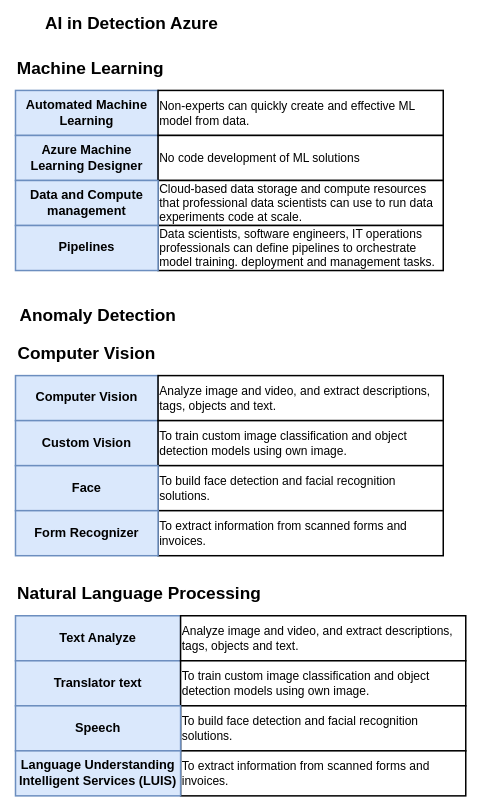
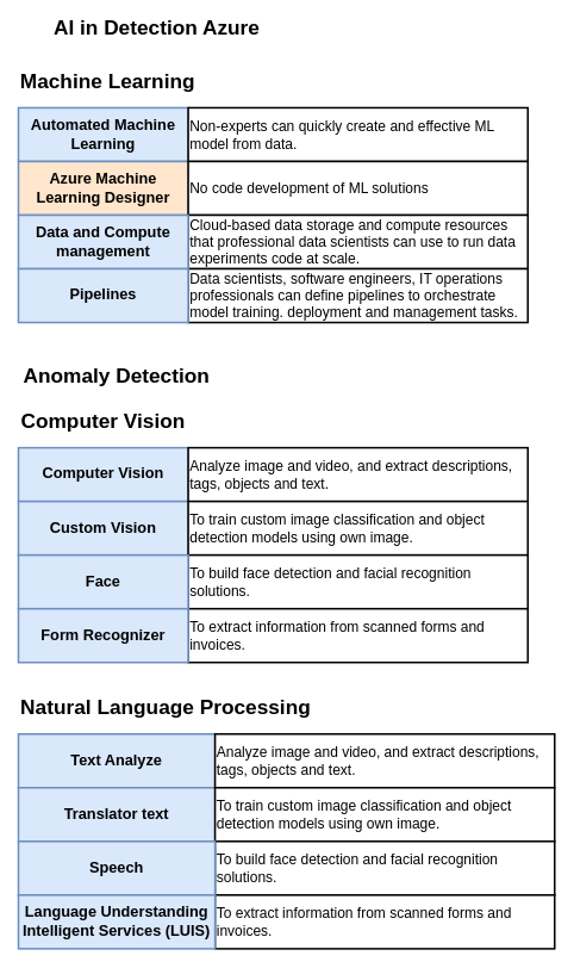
  <mxCell id="0" />
  <mxCell id="1" parent="0" />
  <mxCell id="2" value="Automated Machine Learning" style="rounded=0;whiteSpace=wrap;html=1;strokeWidth=2;fontSize=17;fontStyle=1;fillColor=#dae8fc;strokeColor=#6c8ebf;" vertex="1" parent="1"><mxGeometry x="20" y="120" width="190" height="60" as="geometry" /></mxCell>
- <mxCell id="3" value="Azure Machine Learning Designer" style="rounded=0;whiteSpace=wrap;html=1;strokeWidth=2;fontSize=17;fontStyle=1;fillColor=#dae8fc;strokeColor=#6c8ebf;" vertex="1" parent="1"><mxGeometry x="20" y="180" width="190" height="60" as="geometry" /></mxCell>
+ <mxCell id="3" value="Azure Machine Learning Designer" style="rounded=0;whiteSpace=wrap;html=1;strokeWidth=2;fontSize=17;fontStyle=1;fillColor=#ffe6cc;strokeColor=#6c8ebf;" vertex="1" parent="1"><mxGeometry x="20" y="180" width="190" height="60" as="geometry" /></mxCell>
  <mxCell id="4" value="Non-experts can quickly create and effective ML model from data." style="rounded=0;whiteSpace=wrap;html=1;strokeWidth=2;fontSize=16;align=left;" vertex="1" parent="1"><mxGeometry x="210" y="120" width="380" height="60" as="geometry" /></mxCell>
  <mxCell id="5" value="No code development of ML solutions" style="rounded=0;whiteSpace=wrap;html=1;strokeWidth=2;fontSize=16;align=left;" vertex="1" parent="1"><mxGeometry x="210" y="180" width="380" height="60" as="geometry" /></mxCell>
  <mxCell id="6" value="Cloud-based data storage and compute resources that professional data scientists can use to run data experiments code at scale." style="rounded=0;whiteSpace=wrap;html=1;strokeWidth=2;fontSize=16;align=left;" vertex="1" parent="1"><mxGeometry x="210" y="240" width="380" height="60" as="geometry" /></mxCell>
  <mxCell id="7" value="Data scientists, software engineers, IT operations professionals can define pipelines to orchestrate model training. deployment and management tasks." style="rounded=0;whiteSpace=wrap;html=1;strokeWidth=2;fontSize=16;align=left;" vertex="1" parent="1"><mxGeometry x="210" y="300" width="380" height="60" as="geometry" /></mxCell>
  <mxCell id="8" value="Data and Compute management" style="rounded=0;whiteSpace=wrap;html=1;strokeWidth=2;fontSize=17;fontStyle=1;fillColor=#dae8fc;strokeColor=#6c8ebf;" vertex="1" parent="1"><mxGeometry x="20" y="240" width="190" height="60" as="geometry" /></mxCell>
  <mxCell id="9" value="Pipelines" style="rounded=0;whiteSpace=wrap;html=1;strokeWidth=2;fontSize=17;fontStyle=1;fillColor=#dae8fc;strokeColor=#6c8ebf;" vertex="1" parent="1"><mxGeometry x="20" y="300" width="190" height="60" as="geometry" /></mxCell>
  <mxCell id="10" value="Machine Learning" style="text;html=1;strokeColor=none;fillColor=none;align=center;verticalAlign=middle;whiteSpace=wrap;rounded=0;fontSize=23;fontStyle=1" vertex="1" parent="1"><mxGeometry x="20" y="80" width="200" height="20" as="geometry" /></mxCell>
  <mxCell id="11" value="AI in Detection Azure" style="text;html=1;strokeColor=none;fillColor=none;align=center;verticalAlign=middle;whiteSpace=wrap;rounded=0;fontSize=23;fontStyle=1" vertex="1" parent="1"><mxGeometry x="50" y="20" width="250" height="20" as="geometry" /></mxCell>
  <mxCell id="12" value="Anomaly Detection" style="text;html=1;strokeColor=none;fillColor=none;align=center;verticalAlign=middle;whiteSpace=wrap;rounded=0;fontSize=23;fontStyle=1" vertex="1" parent="1"><mxGeometry x="20" y="410" width="220" height="20" as="geometry" /></mxCell>
  <mxCell id="13" value="Computer Vision" style="text;html=1;strokeColor=none;fillColor=none;align=center;verticalAlign=middle;whiteSpace=wrap;rounded=0;fontSize=23;fontStyle=1" vertex="1" parent="1"><mxGeometry x="20" y="460" width="190" height="20" as="geometry" /></mxCell>
  <mxCell id="14" value="Computer Vision" style="rounded=0;whiteSpace=wrap;html=1;strokeWidth=2;fontSize=17;fontStyle=1;fillColor=#dae8fc;strokeColor=#6c8ebf;" vertex="1" parent="1"><mxGeometry x="20" y="500" width="190" height="60" as="geometry" /></mxCell>
  <mxCell id="15" value="Custom Vision" style="rounded=0;whiteSpace=wrap;html=1;strokeWidth=2;fontSize=17;fontStyle=1;fillColor=#dae8fc;strokeColor=#6c8ebf;" vertex="1" parent="1"><mxGeometry x="20" y="560" width="190" height="60" as="geometry" /></mxCell>
  <mxCell id="16" value="Analyze image and video, and extract descriptions, tags, objects and text." style="rounded=0;whiteSpace=wrap;html=1;strokeWidth=2;fontSize=16;align=left;" vertex="1" parent="1"><mxGeometry x="210" y="500" width="380" height="60" as="geometry" /></mxCell>
  <mxCell id="17" value="To train custom image classification and object detection models using own image.&amp;nbsp;" style="rounded=0;whiteSpace=wrap;html=1;strokeWidth=2;fontSize=16;align=left;" vertex="1" parent="1"><mxGeometry x="210" y="560" width="380" height="60" as="geometry" /></mxCell>
  <mxCell id="18" value="To build face detection and facial recognition solutions." style="rounded=0;whiteSpace=wrap;html=1;strokeWidth=2;fontSize=16;align=left;" vertex="1" parent="1"><mxGeometry x="210" y="620" width="380" height="60" as="geometry" /></mxCell>
  <mxCell id="19" value="To extract information from scanned forms and invoices." style="rounded=0;whiteSpace=wrap;html=1;strokeWidth=2;fontSize=16;align=left;" vertex="1" parent="1"><mxGeometry x="210" y="680" width="380" height="60" as="geometry" /></mxCell>
  <mxCell id="20" value="Face" style="rounded=0;whiteSpace=wrap;html=1;strokeWidth=2;fontSize=17;fontStyle=1;fillColor=#dae8fc;strokeColor=#6c8ebf;" vertex="1" parent="1"><mxGeometry x="20" y="620" width="190" height="60" as="geometry" /></mxCell>
  <mxCell id="21" value="Form Recognizer" style="rounded=0;whiteSpace=wrap;html=1;strokeWidth=2;fontSize=17;fontStyle=1;fillColor=#dae8fc;strokeColor=#6c8ebf;" vertex="1" parent="1"><mxGeometry x="20" y="680" width="190" height="60" as="geometry" /></mxCell>
  <mxCell id="22" value="Natural Language Processing" style="text;html=1;strokeColor=none;fillColor=none;align=center;verticalAlign=middle;whiteSpace=wrap;rounded=0;fontSize=23;fontStyle=1" vertex="1" parent="1"><mxGeometry x="20" y="780" width="330" height="20" as="geometry" /></mxCell>
  <mxCell id="23" value="Text Analyze" style="rounded=0;whiteSpace=wrap;html=1;strokeWidth=2;fontSize=17;fontStyle=1;fillColor=#dae8fc;strokeColor=#6c8ebf;" vertex="1" parent="1"><mxGeometry x="20" y="820" width="220" height="60" as="geometry" /></mxCell>
  <mxCell id="24" value="Translator text" style="rounded=0;whiteSpace=wrap;html=1;strokeWidth=2;fontSize=17;fontStyle=1;fillColor=#dae8fc;strokeColor=#6c8ebf;" vertex="1" parent="1"><mxGeometry x="20" y="880" width="220" height="60" as="geometry" /></mxCell>
  <mxCell id="25" value="Analyze image and video, and extract descriptions, tags, objects and text." style="rounded=0;whiteSpace=wrap;html=1;strokeWidth=2;fontSize=16;align=left;" vertex="1" parent="1"><mxGeometry x="240" y="820" width="380" height="60" as="geometry" /></mxCell>
  <mxCell id="26" value="To train custom image classification and object detection models using own image.&amp;nbsp;" style="rounded=0;whiteSpace=wrap;html=1;strokeWidth=2;fontSize=16;align=left;" vertex="1" parent="1"><mxGeometry x="240" y="880" width="380" height="60" as="geometry" /></mxCell>
  <mxCell id="27" value="To build face detection and facial recognition solutions." style="rounded=0;whiteSpace=wrap;html=1;strokeWidth=2;fontSize=16;align=left;" vertex="1" parent="1"><mxGeometry x="240" y="940" width="380" height="60" as="geometry" /></mxCell>
  <mxCell id="28" value="To extract information from scanned forms and invoices." style="rounded=0;whiteSpace=wrap;html=1;strokeWidth=2;fontSize=16;align=left;" vertex="1" parent="1"><mxGeometry x="240" y="1000" width="380" height="60" as="geometry" /></mxCell>
  <mxCell id="29" value="Speech" style="rounded=0;whiteSpace=wrap;html=1;strokeWidth=2;fontSize=17;fontStyle=1;fillColor=#dae8fc;strokeColor=#6c8ebf;" vertex="1" parent="1"><mxGeometry x="20" y="940" width="220" height="60" as="geometry" /></mxCell>
  <mxCell id="30" value="Language Understanding Intelligent Services (LUIS)" style="rounded=0;whiteSpace=wrap;html=1;strokeWidth=2;fontSize=17;fontStyle=1;fillColor=#dae8fc;strokeColor=#6c8ebf;" vertex="1" parent="1"><mxGeometry x="20" y="1000" width="220" height="60" as="geometry" /></mxCell>
